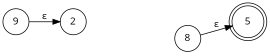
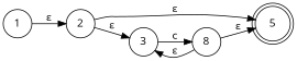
  digraph {
    fontname="Open Sans"
    rankdir=LR
    node [fontname="Open Sans" shape=circle]
    edge [fontname="Open Sans"]
    5 [shape=doublecircle]
-   1 [label=9]
+   1
    2
+   3
    n5 [label=8]
    1 -> 2 [label="ε"]
+   2 -> 5 [label="ε"]
+   2 -> 3 [label="ε"]
+   3 -> n5 [label=c]
    n5 -> 5 [label="ε"]
+   n5 -> 3 [label="ε"]
  }
